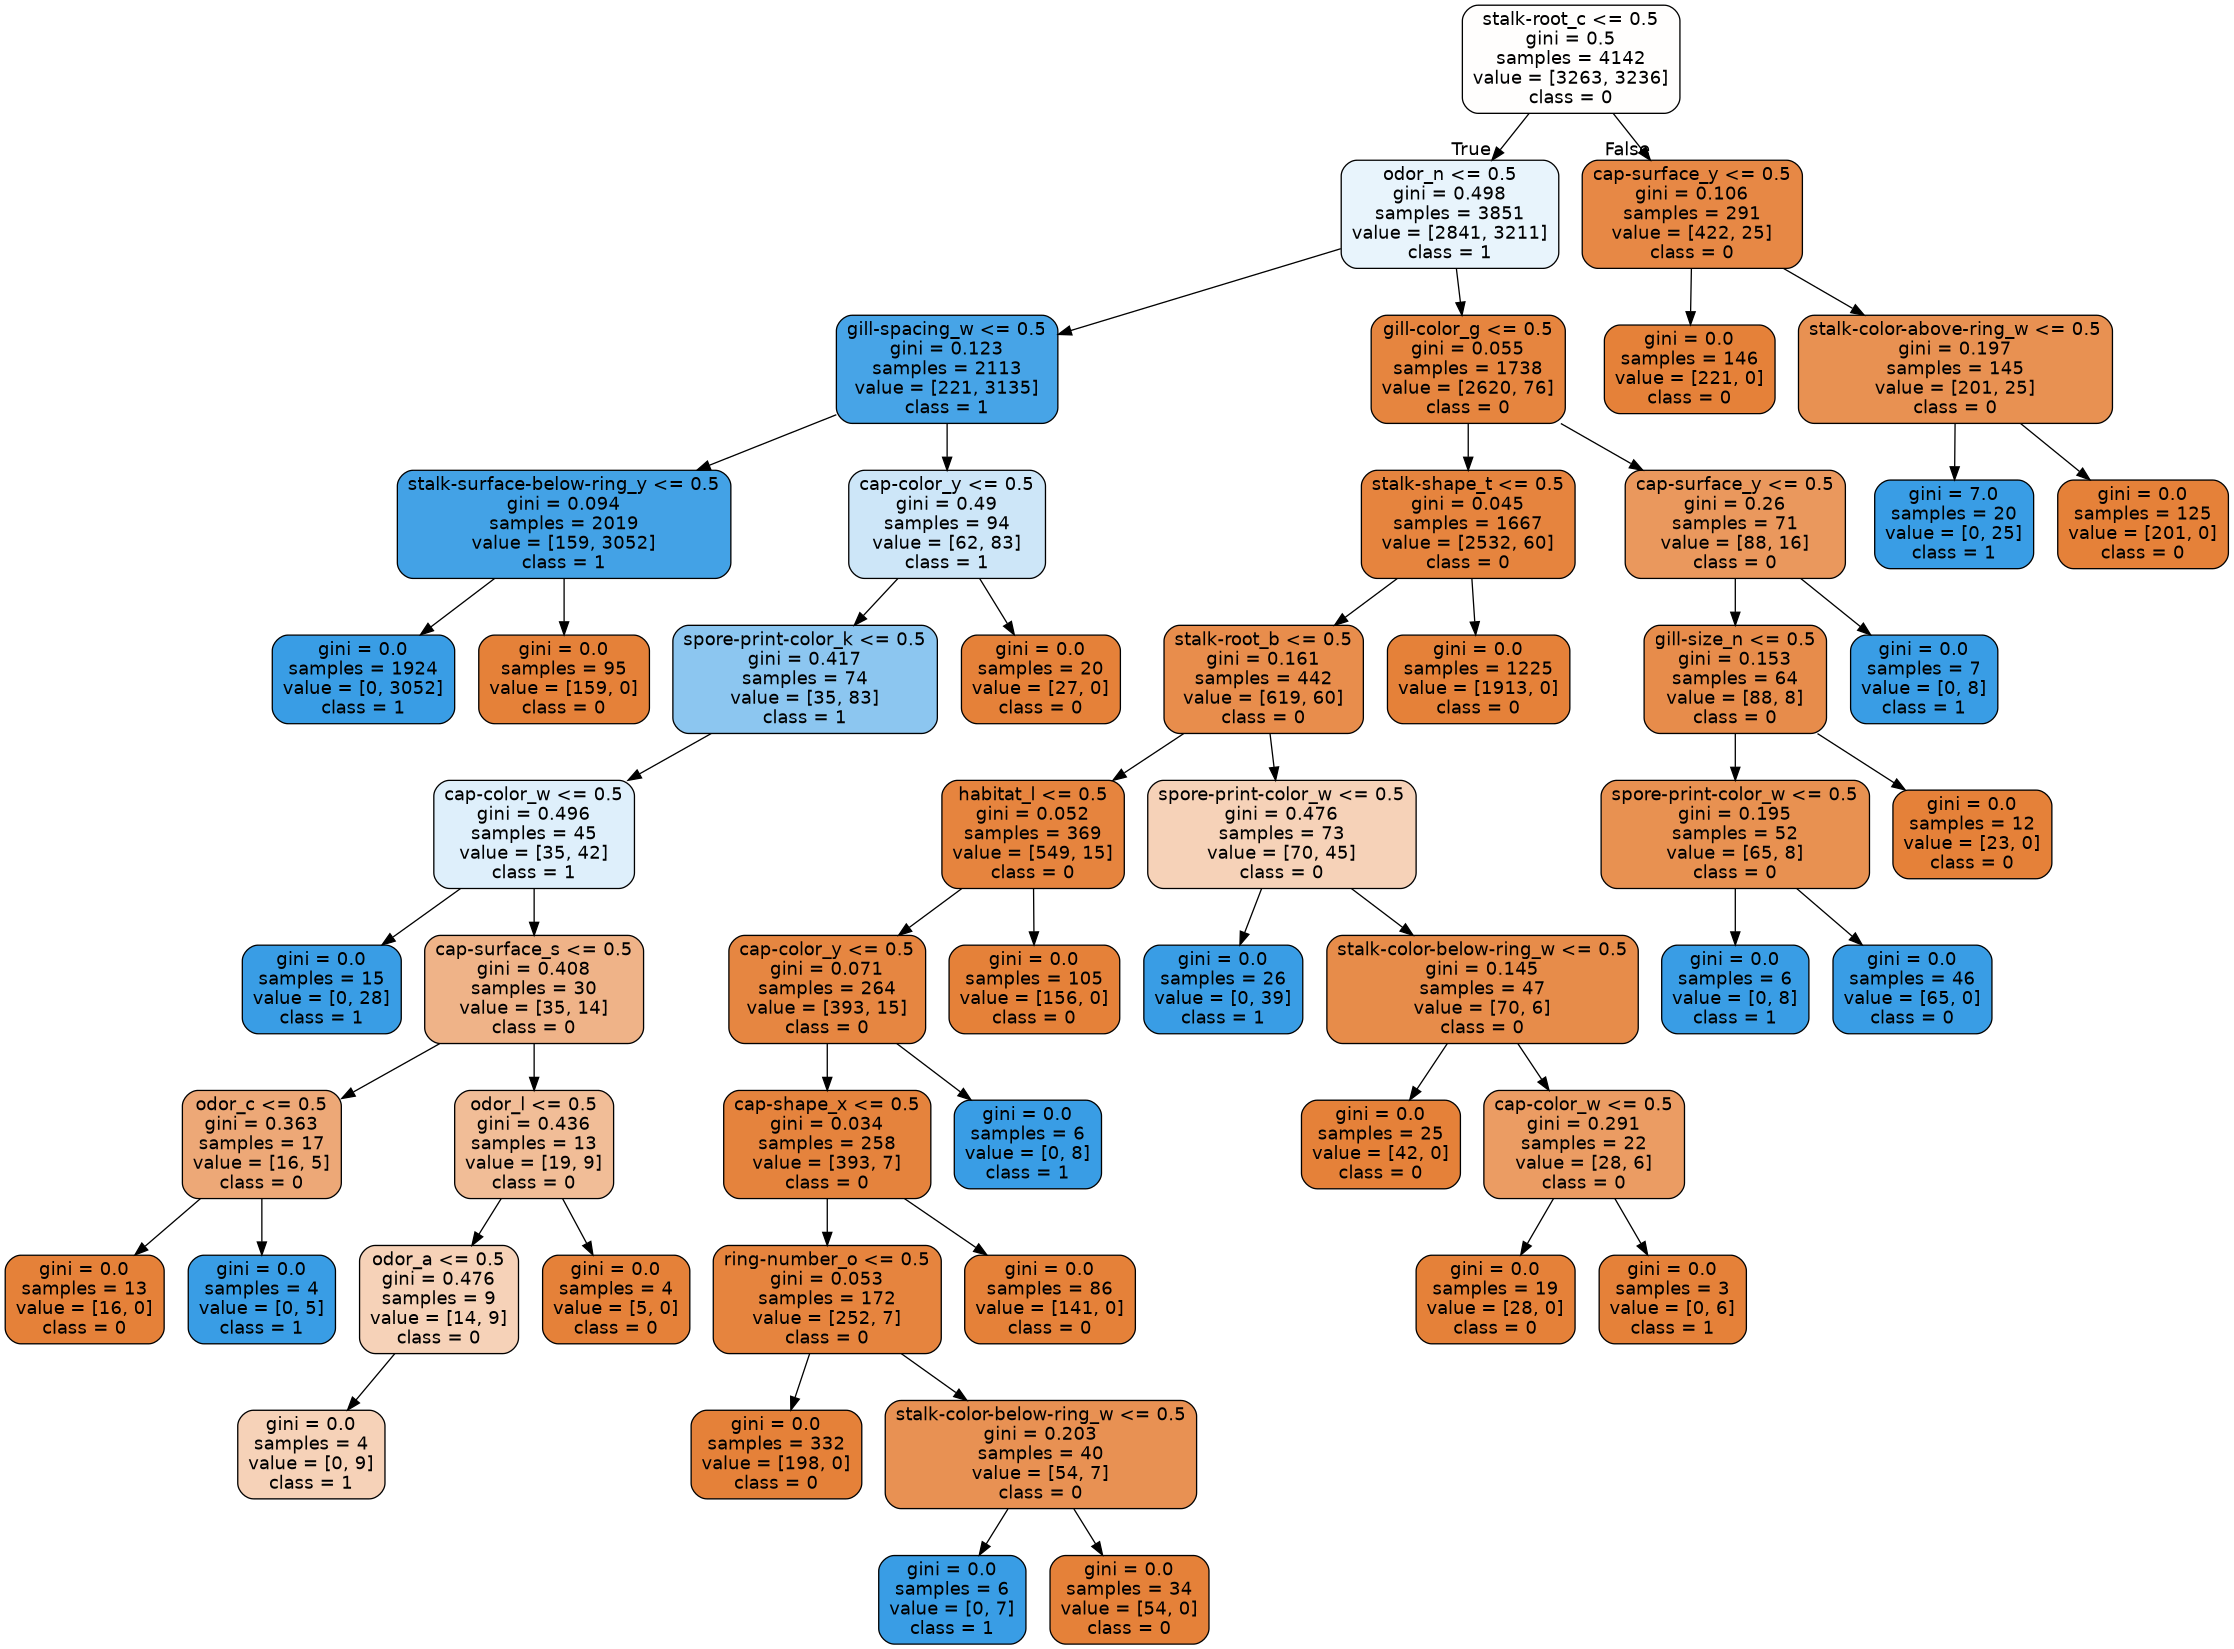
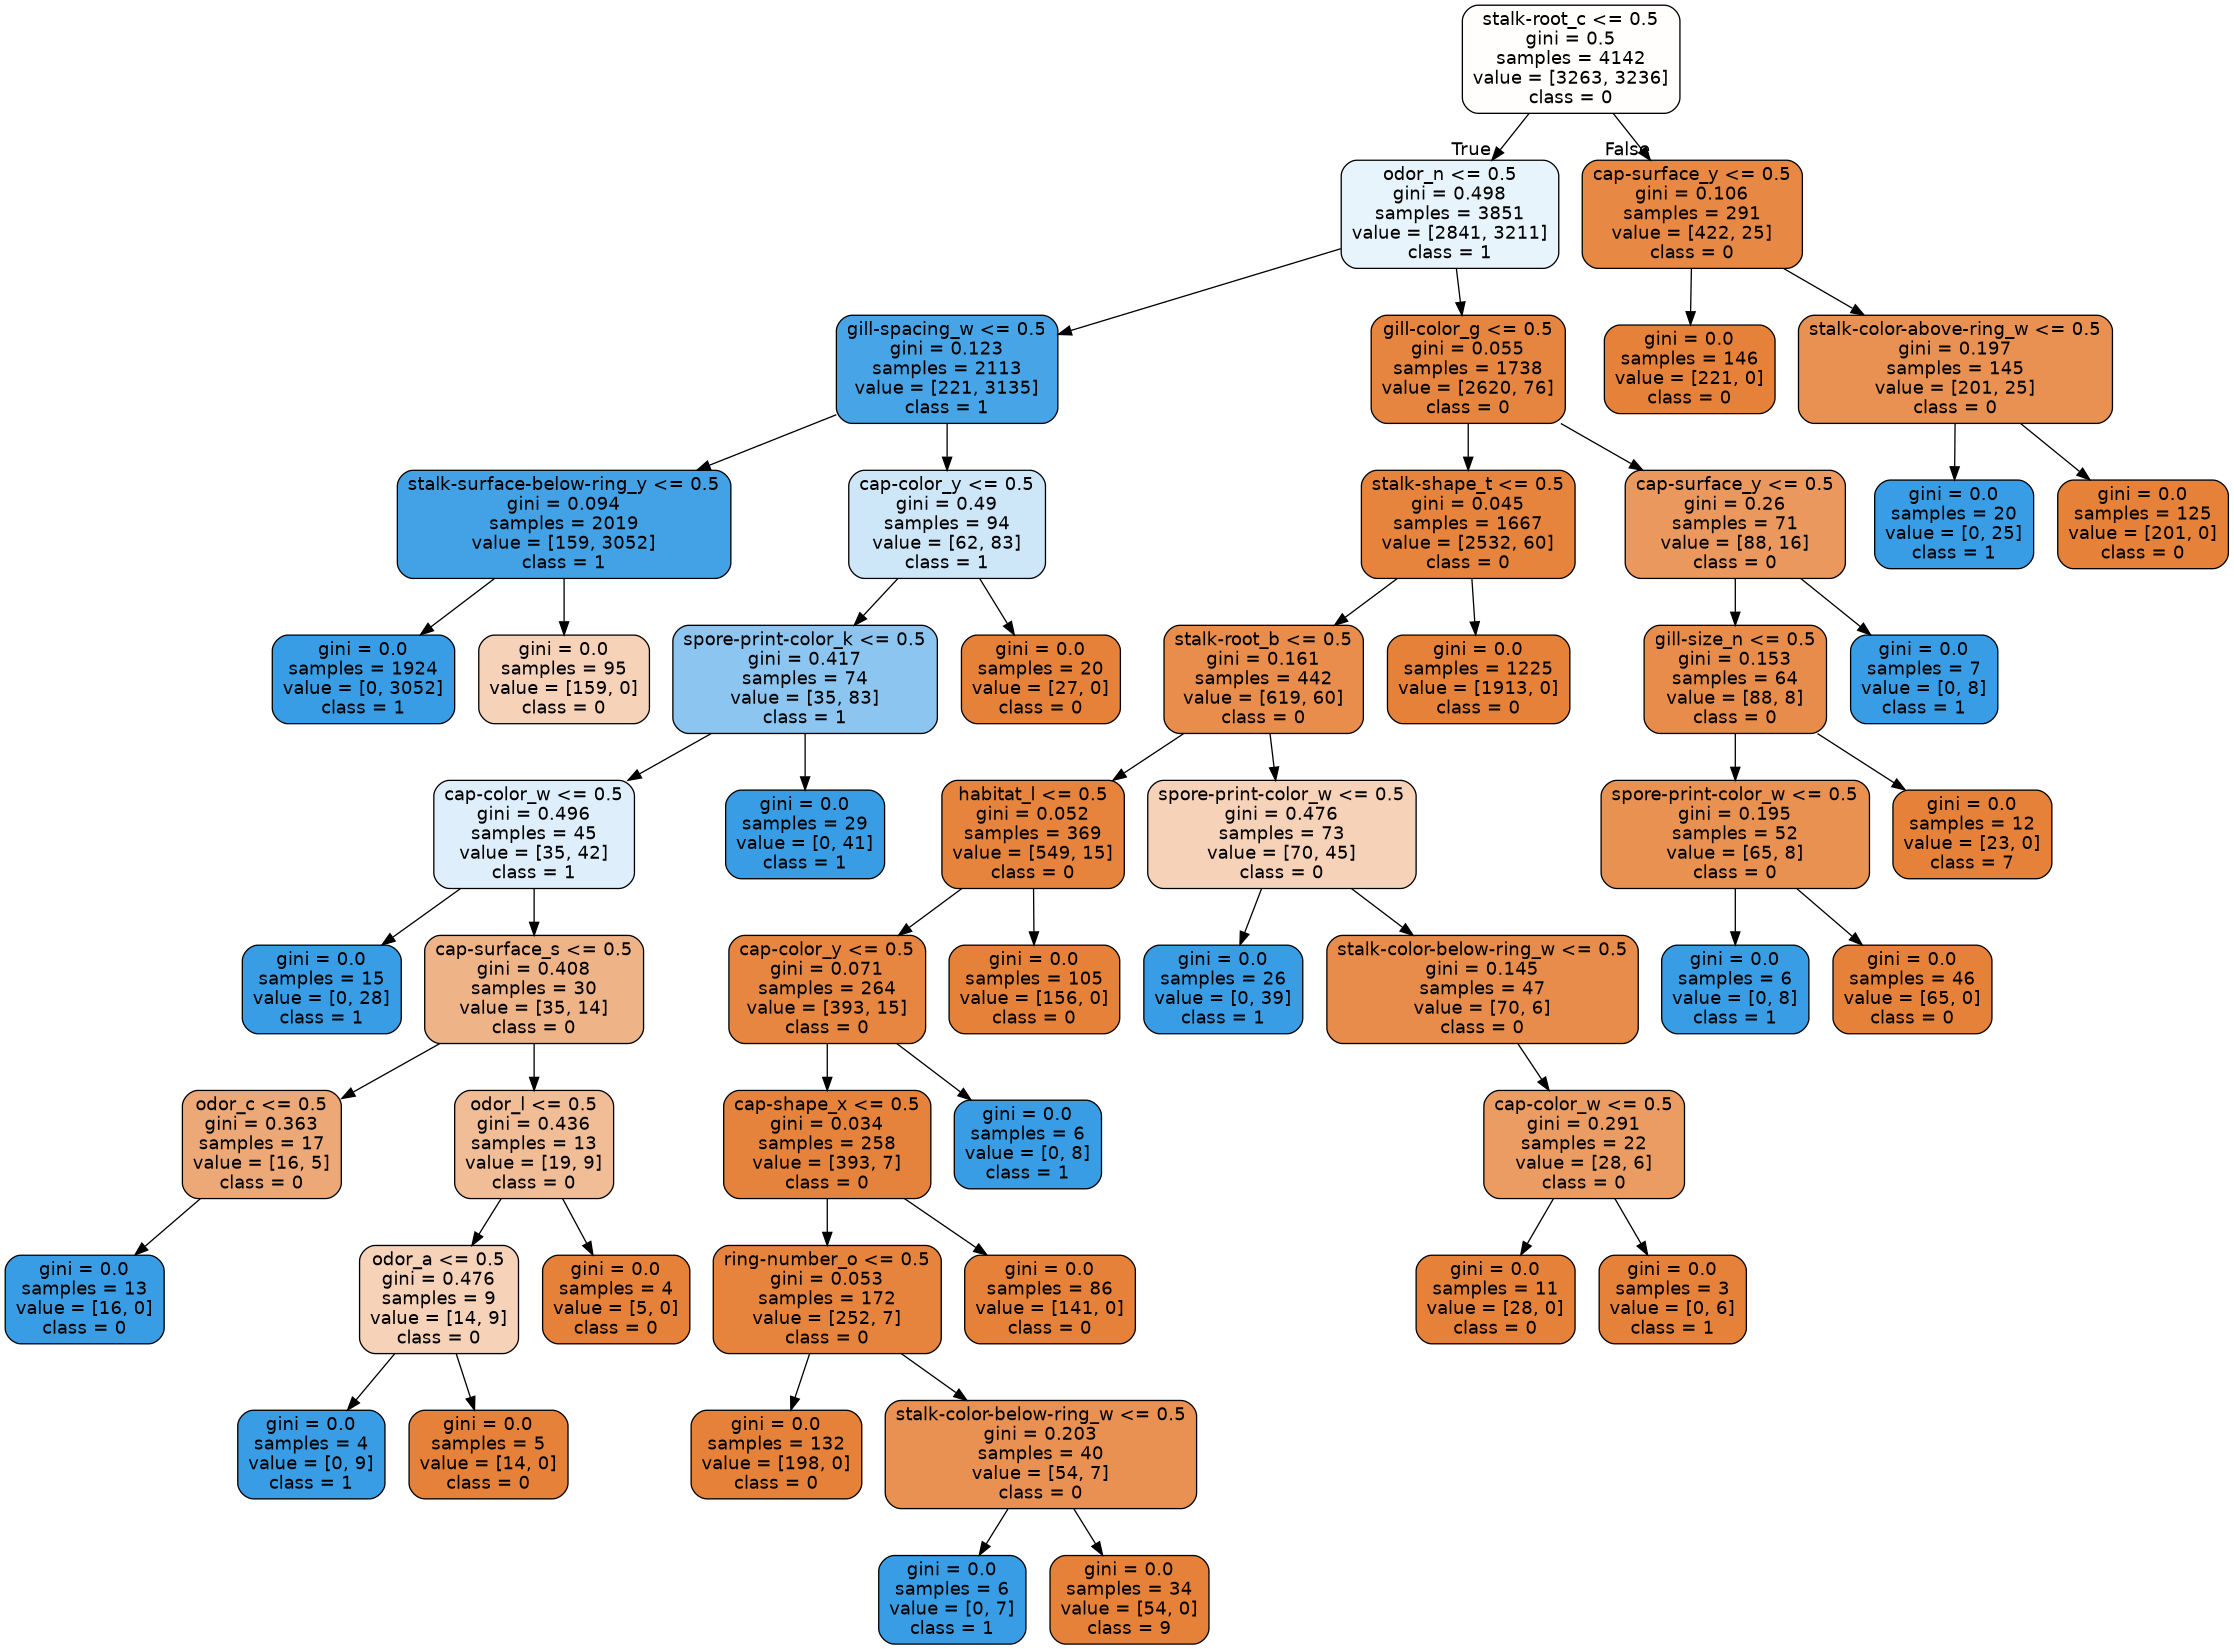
  digraph {
    node [color=black fillcolor="#e58139" fontname=helvetica shape=box style="filled, rounded"]
    edge [fontname=helvetica]
    n1 [fillcolor="#fffefd" label="stalk-root_c <= 0.5\ngini = 0.5\nsamples = 4142\nvalue = [3263, 3236]\nclass = 0"]
    n2 [fillcolor="#e8f4fc" label="odor_n <= 0.5\ngini = 0.498\nsamples = 3851\nvalue = [2841, 3211]\nclass = 1"]
    n3 [fillcolor="#e78845" label="cap-surface_y <= 0.5\ngini = 0.106\nsamples = 291\nvalue = [422, 25]\nclass = 0"]
    n4 [fillcolor="#47a4e7" label="gill-spacing_w <= 0.5\ngini = 0.123\nsamples = 2113\nvalue = [221, 3135]\nclass = 1"]
    n5 [fillcolor="#e6853f" label="gill-color_g <= 0.5\ngini = 0.055\nsamples = 1738\nvalue = [2620, 76]\nclass = 0"]
    n6 [label="gini = 0.0\nsamples = 146\nvalue = [221, 0]\nclass = 0"]
    n7 [fillcolor="#e89152" label="stalk-color-above-ring_w <= 0.5\ngini = 0.197\nsamples = 145\nvalue = [201, 25]\nclass = 0"]
    n8 [fillcolor="#43a2e6" label="stalk-surface-below-ring_y <= 0.5\ngini = 0.094\nsamples = 2019\nvalue = [159, 3052]\nclass = 1"]
    n9 [fillcolor="#cde6f8" label="cap-color_y <= 0.5\ngini = 0.49\nsamples = 94\nvalue = [62, 83]\nclass = 1"]
    n10 [fillcolor="#e6843e" label="stalk-shape_t <= 0.5\ngini = 0.045\nsamples = 1667\nvalue = [2532, 60]\nclass = 0"]
    n11 [fillcolor="#ea985d" label="cap-surface_y <= 0.5\ngini = 0.26\nsamples = 71\nvalue = [88, 16]\nclass = 0"]
    n12 [fillcolor="#399de5" label="gini = 0.0\nsamples = 1924\nvalue = [0, 3052]\nclass = 1"]
-   n13 [label="gini = 0.0\nsamples = 95\nvalue = [159, 0]\nclass = 0"]
+   n13 [fillcolor="#f6d2b8" label="gini = 0.0\nsamples = 95\nvalue = [159, 0]\nclass = 0"]
    n14 [fillcolor="#8cc6f0" label="spore-print-color_k <= 0.5\ngini = 0.417\nsamples = 74\nvalue = [35, 83]\nclass = 1"]
    n15 [label="gini = 0.0\nsamples = 20\nvalue = [27, 0]\nclass = 0"]
    n16 [fillcolor="#deeffb" label="cap-color_w <= 0.5\ngini = 0.496\nsamples = 45\nvalue = [35, 42]\nclass = 1"]
+   n17 [fillcolor="#399de5" label="gini = 0.0\nsamples = 29\nvalue = [0, 41]\nclass = 1"]
    n18 [fillcolor="#399de5" label="gini = 0.0\nsamples = 15\nvalue = [0, 28]\nclass = 1"]
    n19 [fillcolor="#efb388" label="cap-surface_s <= 0.5\ngini = 0.408\nsamples = 30\nvalue = [35, 14]\nclass = 0"]
    n20 [fillcolor="#eda877" label="odor_c <= 0.5\ngini = 0.363\nsamples = 17\nvalue = [16, 5]\nclass = 0"]
    n21 [fillcolor="#f1bd97" label="odor_l <= 0.5\ngini = 0.436\nsamples = 13\nvalue = [19, 9]\nclass = 0"]
-   n22 [label="gini = 0.0\nsamples = 13\nvalue = [16, 0]\nclass = 0"]
-   n23 [fillcolor="#399de5" label="gini = 0.0\nsamples = 4\nvalue = [0, 5]\nclass = 1"]
+   n22 [fillcolor="#399de5" label="gini = 0.0\nsamples = 13\nvalue = [16, 0]\nclass = 0"]
    n24 [fillcolor="#f6d2b8" label="odor_a <= 0.5\ngini = 0.476\nsamples = 9\nvalue = [14, 9]\nclass = 0"]
    n25 [label="gini = 0.0\nsamples = 4\nvalue = [5, 0]\nclass = 0"]
-   n26 [fillcolor="#f6d2b8" label="gini = 0.0\nsamples = 4\nvalue = [0, 9]\nclass = 1"]
+   n26 [fillcolor="#399de5" label="gini = 0.0\nsamples = 4\nvalue = [0, 9]\nclass = 1"]
+   n27 [label="gini = 0.0\nsamples = 5\nvalue = [14, 0]\nclass = 0"]
    n28 [fillcolor="#e88d4c" label="stalk-root_b <= 0.5\ngini = 0.161\nsamples = 442\nvalue = [619, 60]\nclass = 0"]
    n29 [label="gini = 0.0\nsamples = 1225\nvalue = [1913, 0]\nclass = 0"]
    n30 [fillcolor="#e78c4b" label="gill-size_n <= 0.5\ngini = 0.153\nsamples = 64\nvalue = [88, 8]\nclass = 0"]
    n31 [fillcolor="#399de5" label="gini = 0.0\nsamples = 7\nvalue = [0, 8]\nclass = 1"]
    n32 [fillcolor="#e6843e" label="habitat_l <= 0.5\ngini = 0.052\nsamples = 369\nvalue = [549, 15]\nclass = 0"]
    n33 [fillcolor="#f6d2b8" label="spore-print-color_w <= 0.5\ngini = 0.476\nsamples = 73\nvalue = [70, 45]\nclass = 0"]
    n34 [fillcolor="#e68641" label="cap-color_y <= 0.5\ngini = 0.071\nsamples = 264\nvalue = [393, 15]\nclass = 0"]
    n35 [label="gini = 0.0\nsamples = 105\nvalue = [156, 0]\nclass = 0"]
    n36 [fillcolor="#399de5" label="gini = 0.0\nsamples = 26\nvalue = [0, 39]\nclass = 1"]
    n37 [fillcolor="#e78c4a" label="stalk-color-below-ring_w <= 0.5\ngini = 0.145\nsamples = 47\nvalue = [70, 6]\nclass = 0"]
    n38 [fillcolor="#e5833d" label="cap-shape_x <= 0.5\ngini = 0.034\nsamples = 258\nvalue = [393, 7]\nclass = 0"]
    n39 [fillcolor="#399de5" label="gini = 0.0\nsamples = 6\nvalue = [0, 8]\nclass = 1"]
    n40 [fillcolor="#e6843e" label="ring-number_o <= 0.5\ngini = 0.053\nsamples = 172\nvalue = [252, 7]\nclass = 0"]
    n41 [label="gini = 0.0\nsamples = 86\nvalue = [141, 0]\nclass = 0"]
-   n42 [label="gini = 0.0\nsamples = 332\nvalue = [198, 0]\nclass = 0"]
+   n42 [label="gini = 0.0\nsamples = 132\nvalue = [198, 0]\nclass = 0"]
    n43 [fillcolor="#e89153" label="stalk-color-below-ring_w <= 0.5\ngini = 0.203\nsamples = 40\nvalue = [54, 7]\nclass = 0"]
    n44 [fillcolor="#399de5" label="gini = 0.0\nsamples = 6\nvalue = [0, 7]\nclass = 1"]
-   n45 [label="gini = 0.0\nsamples = 34\nvalue = [54, 0]\nclass = 0"]
-   n46 [label="gini = 0.0\nsamples = 25\nvalue = [42, 0]\nclass = 0"]
+   n45 [label="gini = 0.0\nsamples = 34\nvalue = [54, 0]\nclass = 9"]
    n47 [fillcolor="#eb9c63" label="cap-color_w <= 0.5\ngini = 0.291\nsamples = 22\nvalue = [28, 6]\nclass = 0"]
-   n48 [label="gini = 0.0\nsamples = 19\nvalue = [28, 0]\nclass = 0"]
+   n48 [label="gini = 0.0\nsamples = 11\nvalue = [28, 0]\nclass = 0"]
    n49 [label="gini = 0.0\nsamples = 3\nvalue = [0, 6]\nclass = 1"]
    n50 [fillcolor="#e89151" label="spore-print-color_w <= 0.5\ngini = 0.195\nsamples = 52\nvalue = [65, 8]\nclass = 0"]
-   n51 [label="gini = 0.0\nsamples = 12\nvalue = [23, 0]\nclass = 0"]
+   n51 [label="gini = 0.0\nsamples = 12\nvalue = [23, 0]\nclass = 7"]
    n52 [fillcolor="#399de5" label="gini = 0.0\nsamples = 6\nvalue = [0, 8]\nclass = 1"]
-   n53 [fillcolor="#399de5" label="gini = 0.0\nsamples = 46\nvalue = [65, 0]\nclass = 0"]
-   n54 [fillcolor="#399de5" label="gini = 7.0\nsamples = 20\nvalue = [0, 25]\nclass = 1"]
+   n53 [label="gini = 0.0\nsamples = 46\nvalue = [65, 0]\nclass = 0"]
+   n54 [fillcolor="#399de5" label="gini = 0.0\nsamples = 20\nvalue = [0, 25]\nclass = 1"]
    n55 [label="gini = 0.0\nsamples = 125\nvalue = [201, 0]\nclass = 0"]
    n1 -> n2 [headlabel=True labelangle=45 labeldistance=2.5]
    n1 -> n3 [headlabel=False labelangle=-45 labeldistance=2.5]
    n2 -> n4
    n2 -> n5
    n3 -> n6
    n3 -> n7
    n4 -> n8
    n4 -> n9
    n5 -> n10
    n5 -> n11
    n7 -> n54
    n7 -> n55
    n8 -> n12
    n8 -> n13
    n9 -> n14
    n9 -> n15
    n10 -> n28
    n10 -> n29
    n11 -> n30
    n11 -> n31
    n14 -> n16
+   n14 -> n17
    n16 -> n18
    n16 -> n19
    n19 -> n20
    n19 -> n21
    n20 -> n22
-   n20 -> n23
    n21 -> n24
    n21 -> n25
    n24 -> n26
+   n24 -> n27
    n28 -> n32
    n28 -> n33
    n30 -> n50
    n30 -> n51
    n32 -> n34
    n32 -> n35
    n33 -> n36
    n33 -> n37
    n34 -> n38
    n34 -> n39
-   n37 -> n46
    n37 -> n47
    n38 -> n40
    n38 -> n41
    n40 -> n42
    n40 -> n43
    n43 -> n44
    n43 -> n45
    n47 -> n48
    n47 -> n49
    n50 -> n52
    n50 -> n53
  }
